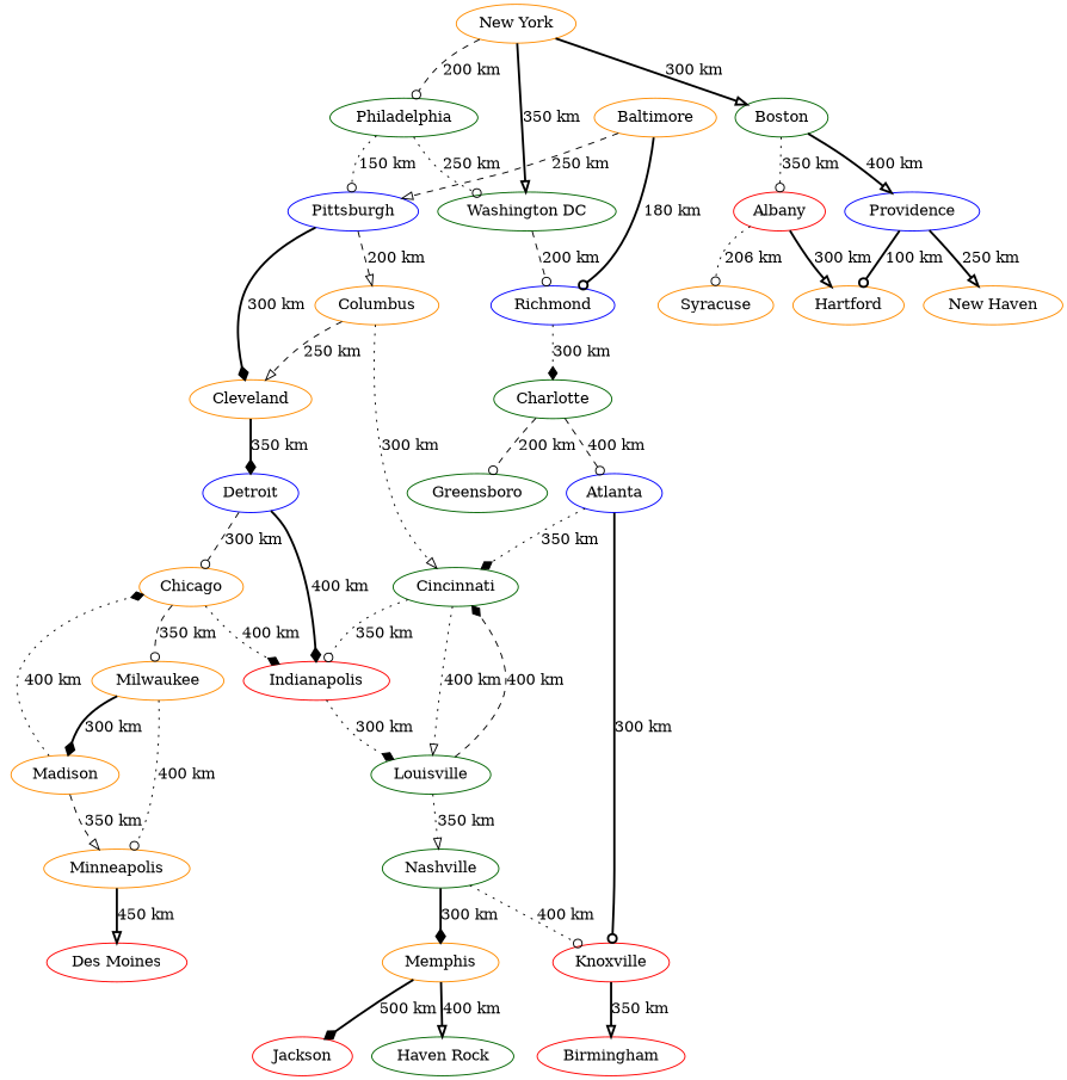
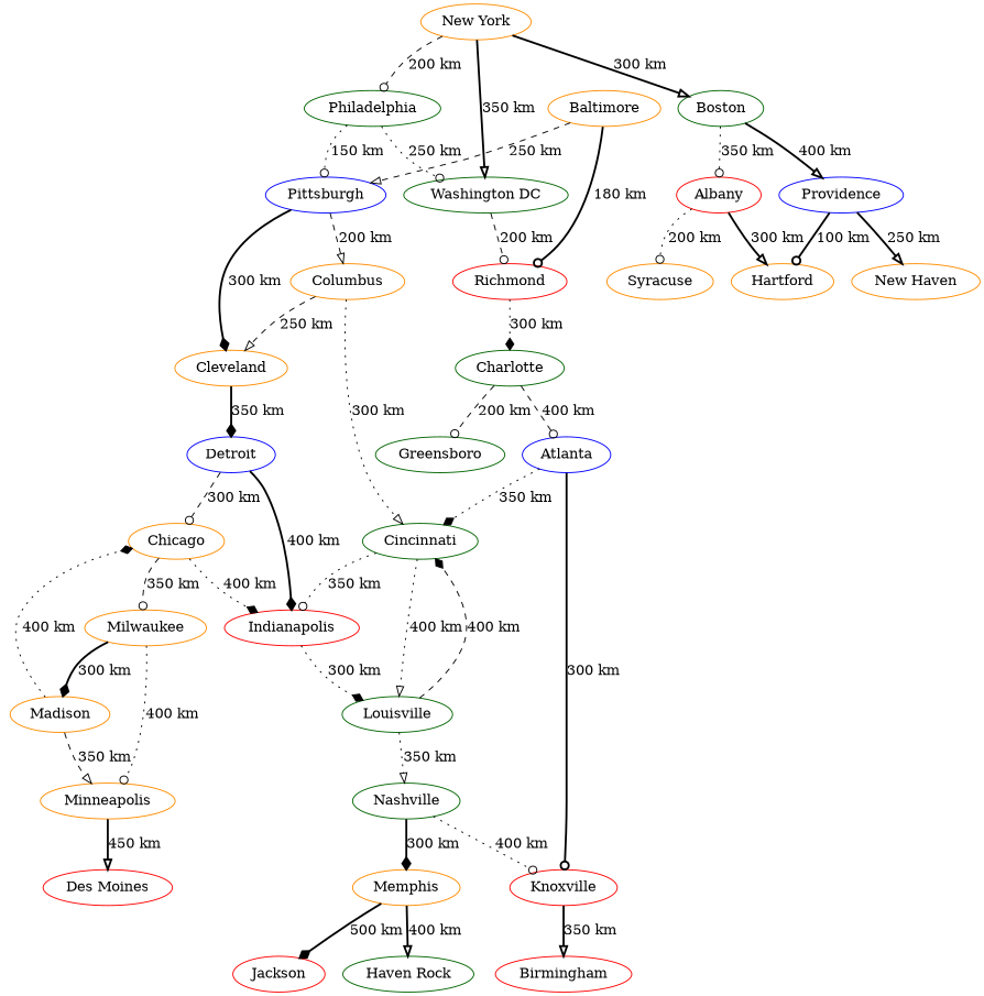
  digraph {
    node [color=darkorange]
    edge [arrowhead=odot style=bold]
    Philadelphia [color=darkgreen]
    "New York"
    Boston [color=darkgreen]
    "Washington DC" [color=darkgreen]
    Pittsburgh [color=blue]
    Albany [color=red]
    Providence [color=blue]
-   Richmond [color=blue]
+   Richmond [color=red]
    Baltimore
    Syracuse
    Hartford
    "New Haven"
    Charlotte [color=darkgreen]
    Columbus
    Cleveland
    Greensboro [color=darkgreen]
    Atlanta [color=blue]
    Cincinnati [color=darkgreen]
    Detroit [color=blue]
    Knoxville [color=red]
    Indianapolis [color=red]
    Louisville [color=darkgreen]
    Chicago
    Birmingham [color=red]
    Nashville [color=darkgreen]
    Milwaukee
    Madison
    Minneapolis
    "Des Moines" [color=red]
    Memphis
    n31 [color=darkgreen label="Haven Rock"]
    Jackson [color=red]
    Philadelphia -> "Washington DC" [label="250 km" style=dotted]
    Philadelphia -> Pittsburgh [label="150 km" style=dotted]
    "New York" -> Philadelphia [label="200 km" style=dashed]
    "New York" -> Boston [arrowhead=onormal label="300 km"]
    "New York" -> "Washington DC" [arrowhead=onormal label="350 km"]
    Boston -> Albany [label="350 km" style=dotted]
    Boston -> Providence [arrowhead=onormal label="400 km"]
    "Washington DC" -> Richmond [label="200 km" style=dashed]
    Pittsburgh -> Columbus [arrowhead=onormal label="200 km" style=dashed]
    Pittsburgh -> Cleveland [arrowhead=diamond label="300 km"]
-   Albany -> Syracuse [label="206 km" style=dotted]
+   Albany -> Syracuse [label="200 km" style=dotted]
    Albany -> Hartford [arrowhead=onormal label="300 km"]
    Providence -> Hartford [label="100 km"]
    Providence -> "New Haven" [arrowhead=onormal label="250 km"]
    Richmond -> Charlotte [arrowhead=diamond label="300 km" style=dotted]
    Baltimore -> Pittsburgh [arrowhead=onormal label="250 km" style=dashed]
    Baltimore -> Richmond [label="180 km"]
    Charlotte -> Greensboro [label="200 km" style=dashed]
    Charlotte -> Atlanta [label="400 km" style=dashed]
    Columbus -> Cleveland [arrowhead=onormal label="250 km" style=dashed]
    Columbus -> Cincinnati [arrowhead=onormal label="300 km" style=dotted]
    Cleveland -> Detroit [arrowhead=diamond label="350 km"]
    Atlanta -> Cincinnati [arrowhead=diamond label="350 km" style=dotted]
    Atlanta -> Knoxville [label="300 km"]
    Cincinnati -> Indianapolis [label="350 km" style=dotted]
    Cincinnati -> Louisville [arrowhead=onormal label="400 km" style=dotted]
    Detroit -> Indianapolis [arrowhead=diamond label="400 km"]
    Detroit -> Chicago [label="300 km" style=dashed]
    Knoxville -> Birmingham [arrowhead=onormal label="350 km"]
    Indianapolis -> Louisville [arrowhead=diamond label="300 km" style=dotted]
    Louisville -> Cincinnati [arrowhead=diamond label="400 km" style=dashed]
    Louisville -> Nashville [arrowhead=onormal label="350 km" style=dotted]
    Chicago -> Indianapolis [arrowhead=diamond label="400 km" style=dotted]
    Chicago -> Milwaukee [label="350 km" style=dashed]
    Nashville -> Knoxville [label="400 km" style=dotted]
    Nashville -> Memphis [arrowhead=diamond label="300 km"]
    Milwaukee -> Madison [arrowhead=diamond label="300 km"]
    Milwaukee -> Minneapolis [label="400 km" style=dotted]
    Madison -> Chicago [arrowhead=diamond label="400 km" style=dotted]
    Madison -> Minneapolis [arrowhead=onormal label="350 km" style=dashed]
    Minneapolis -> "Des Moines" [arrowhead=onormal label="450 km"]
    Memphis -> n31 [arrowhead=onormal label="400 km"]
    Memphis -> Jackson [arrowhead=diamond label="500 km"]
  }
